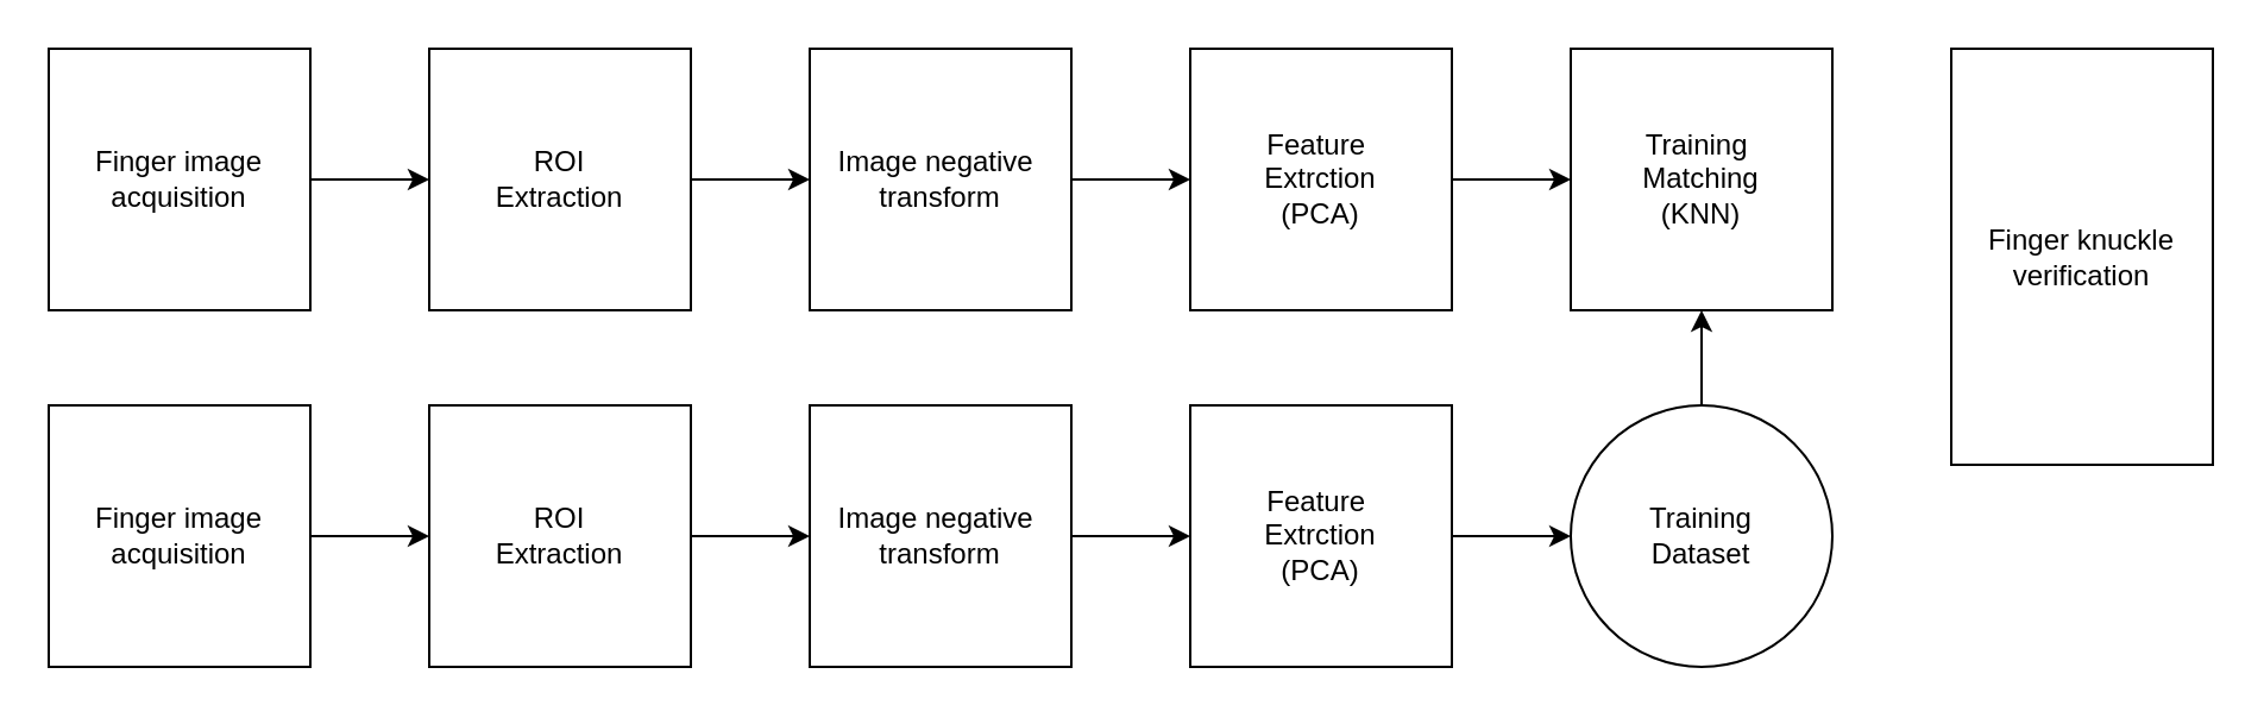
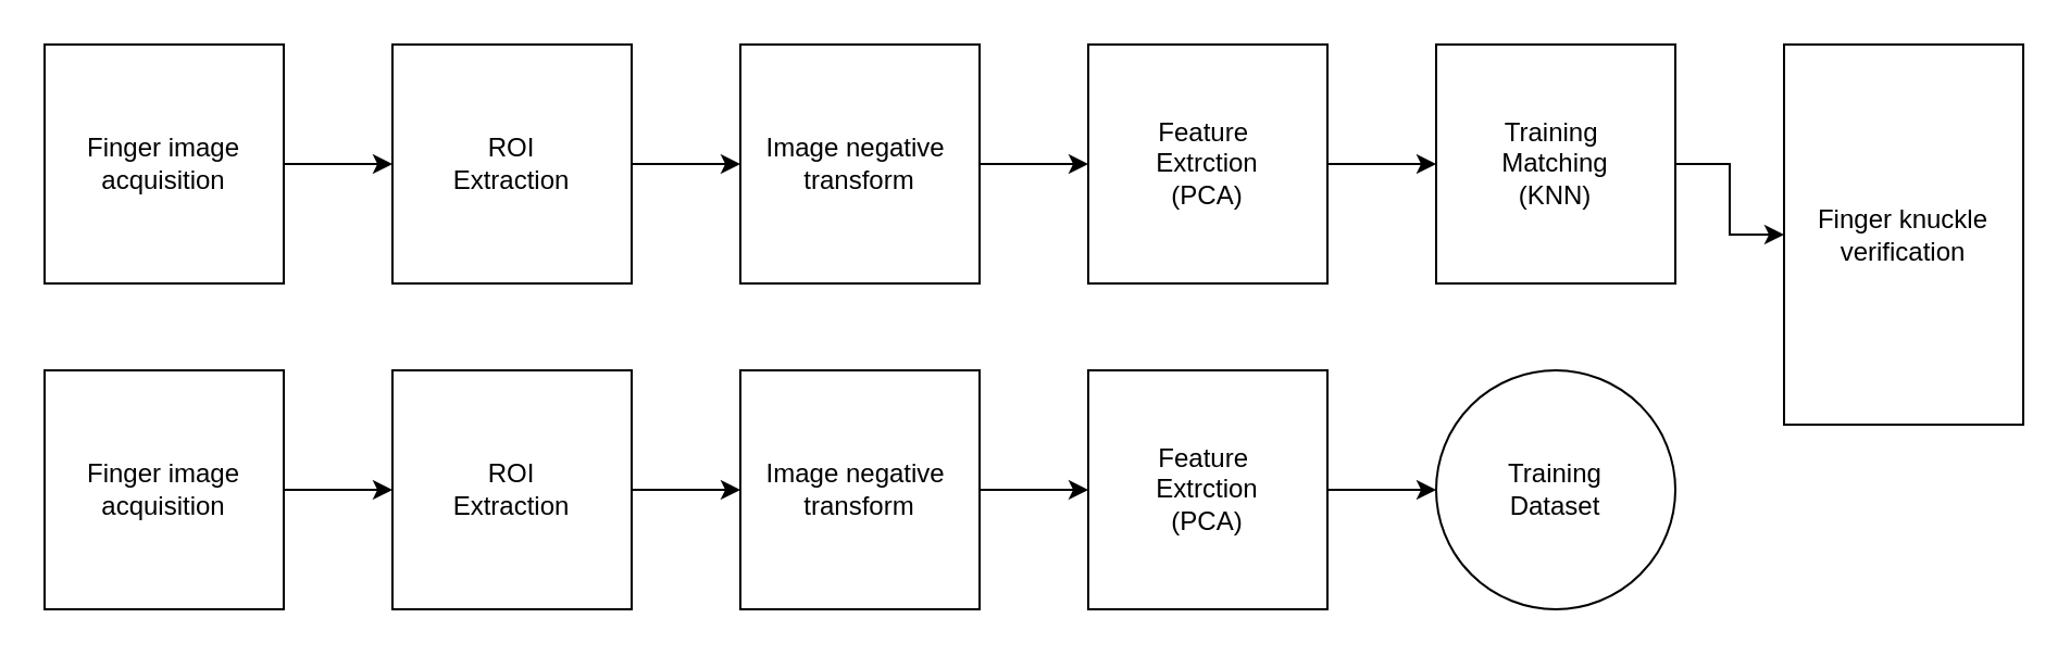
  <mxCell id="0" />
  <mxCell id="1" parent="0" />
  <mxCell id="2" value="" style="edgeStyle=orthogonalEdgeStyle;rounded=0;orthogonalLoop=1;jettySize=auto;html=1;" edge="1" parent="1" source="3" target="5"><mxGeometry relative="1" as="geometry" /></mxCell>
  <mxCell id="3" value="Finger image acquisition" style="whiteSpace=wrap;html=1;aspect=fixed;" vertex="1" parent="1"><mxGeometry x="20" y="20" width="110" height="110" as="geometry" /></mxCell>
  <mxCell id="4" value="" style="edgeStyle=orthogonalEdgeStyle;rounded=0;orthogonalLoop=1;jettySize=auto;html=1;" edge="1" parent="1" source="5" target="7"><mxGeometry relative="1" as="geometry" /></mxCell>
  <mxCell id="5" value="ROI&lt;br&gt;Extraction" style="whiteSpace=wrap;html=1;aspect=fixed;" vertex="1" parent="1"><mxGeometry x="180" y="20" width="110" height="110" as="geometry" /></mxCell>
  <mxCell id="6" value="" style="edgeStyle=orthogonalEdgeStyle;rounded=0;orthogonalLoop=1;jettySize=auto;html=1;" edge="1" parent="1" source="7" target="9"><mxGeometry relative="1" as="geometry" /></mxCell>
  <mxCell id="7" value="Image negative&amp;nbsp;&lt;br&gt;transform" style="whiteSpace=wrap;html=1;aspect=fixed;" vertex="1" parent="1"><mxGeometry x="340" y="20" width="110" height="110" as="geometry" /></mxCell>
  <mxCell id="8" value="" style="edgeStyle=orthogonalEdgeStyle;rounded=0;orthogonalLoop=1;jettySize=auto;html=1;" edge="1" parent="1" source="9" target="11"><mxGeometry relative="1" as="geometry" /></mxCell>
  <mxCell id="9" value="Feature&amp;nbsp;&lt;br&gt;Extrction&lt;br&gt;(PCA)" style="whiteSpace=wrap;html=1;aspect=fixed;" vertex="1" parent="1"><mxGeometry x="500" y="20" width="110" height="110" as="geometry" /></mxCell>
+ <mxCell id="10" value="" style="edgeStyle=orthogonalEdgeStyle;rounded=0;orthogonalLoop=1;jettySize=auto;html=1;" edge="1" parent="1" source="11" target="22"><mxGeometry relative="1" as="geometry" /></mxCell>
  <mxCell id="11" value="Training&amp;nbsp;&lt;br&gt;Matching&lt;br&gt;(KNN)" style="whiteSpace=wrap;html=1;aspect=fixed;" vertex="1" parent="1"><mxGeometry x="660" y="20" width="110" height="110" as="geometry" /></mxCell>
  <mxCell id="12" value="" style="edgeStyle=orthogonalEdgeStyle;rounded=0;orthogonalLoop=1;jettySize=auto;html=1;" edge="1" parent="1" source="13" target="15"><mxGeometry relative="1" as="geometry" /></mxCell>
  <mxCell id="13" value="Finger image acquisition" style="whiteSpace=wrap;html=1;aspect=fixed;" vertex="1" parent="1"><mxGeometry x="20" y="170" width="110" height="110" as="geometry" /></mxCell>
  <mxCell id="14" value="" style="edgeStyle=orthogonalEdgeStyle;rounded=0;orthogonalLoop=1;jettySize=auto;html=1;" edge="1" parent="1" source="15" target="17"><mxGeometry relative="1" as="geometry" /></mxCell>
  <mxCell id="15" value="ROI&lt;br&gt;Extraction" style="whiteSpace=wrap;html=1;aspect=fixed;" vertex="1" parent="1"><mxGeometry x="180" y="170" width="110" height="110" as="geometry" /></mxCell>
  <mxCell id="16" value="" style="edgeStyle=orthogonalEdgeStyle;rounded=0;orthogonalLoop=1;jettySize=auto;html=1;" edge="1" parent="1" source="17" target="19"><mxGeometry relative="1" as="geometry" /></mxCell>
  <mxCell id="17" value="Image negative&amp;nbsp;&lt;br&gt;transform" style="whiteSpace=wrap;html=1;aspect=fixed;" vertex="1" parent="1"><mxGeometry x="340" y="170" width="110" height="110" as="geometry" /></mxCell>
  <mxCell id="18" value="" style="edgeStyle=orthogonalEdgeStyle;rounded=0;orthogonalLoop=1;jettySize=auto;html=1;" edge="1" parent="1" source="19" target="21"><mxGeometry relative="1" as="geometry" /></mxCell>
  <mxCell id="19" value="Feature&amp;nbsp;&lt;br&gt;Extrction&lt;br&gt;(PCA)" style="whiteSpace=wrap;html=1;aspect=fixed;" vertex="1" parent="1"><mxGeometry x="500" y="170" width="110" height="110" as="geometry" /></mxCell>
- <mxCell id="20" value="" style="edgeStyle=orthogonalEdgeStyle;rounded=0;orthogonalLoop=1;jettySize=auto;html=1;" edge="1" parent="1" source="21" target="11"><mxGeometry relative="1" as="geometry" /></mxCell>
  <mxCell id="21" value="Training&lt;br&gt;Dataset" style="ellipse;whiteSpace=wrap;html=1;aspect=fixed;" vertex="1" parent="1"><mxGeometry x="660" y="170" width="110" height="110" as="geometry" /></mxCell>
  <mxCell id="22" value="Finger knuckle verification" style="whiteSpace=wrap;html=1;aspect=fixed;" vertex="1" parent="1"><mxGeometry x="820" y="20" width="110" height="175" as="geometry" /></mxCell>
